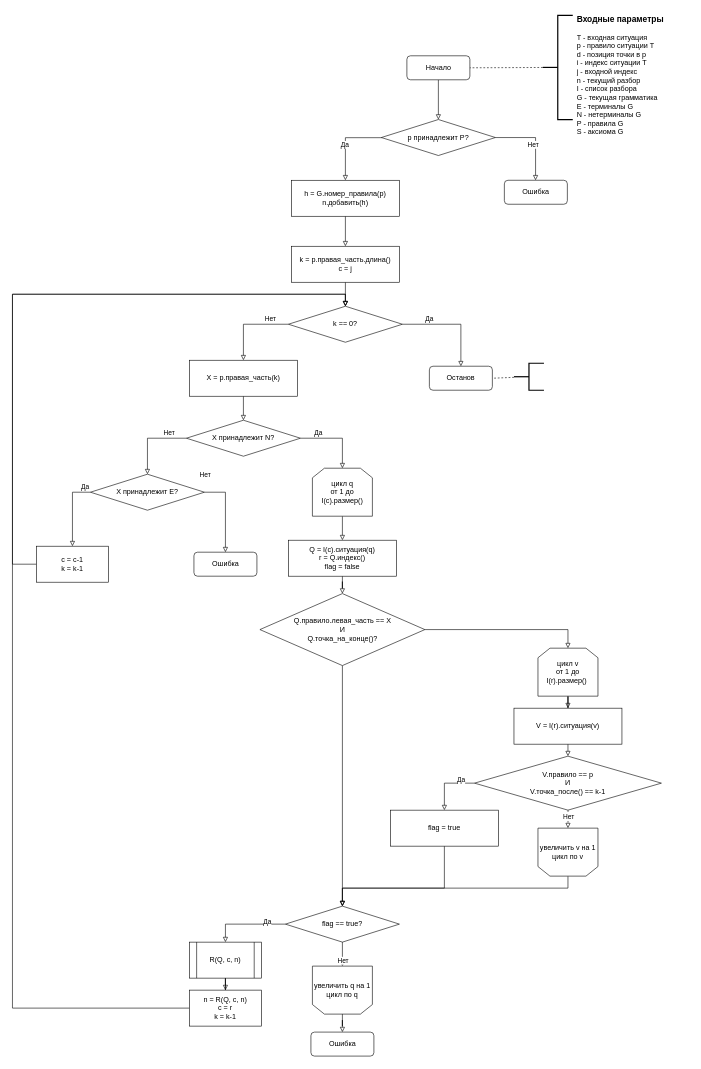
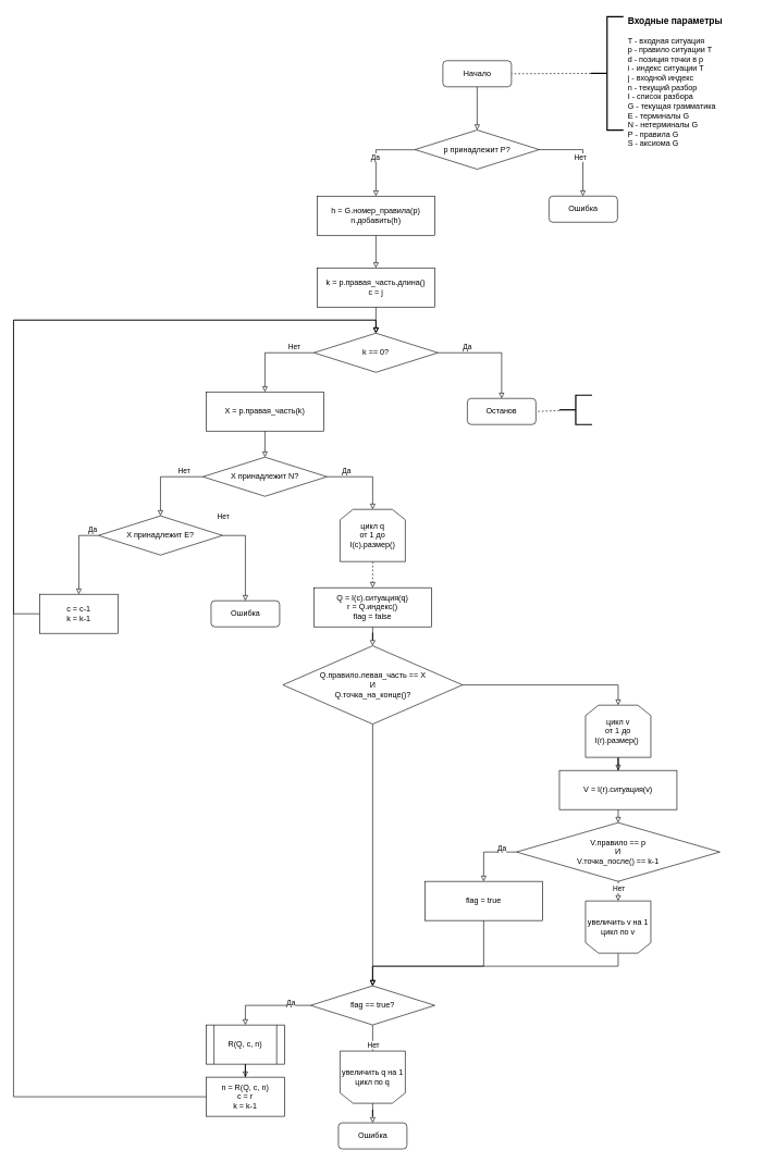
  <mxCell id="0" />
  <mxCell id="1" parent="0" />
  <mxCell id="2" style="edgeStyle=orthogonalEdgeStyle;rounded=0;orthogonalLoop=1;jettySize=auto;html=1;endArrow=block;endFill=0;entryX=0.5;entryY=0;entryDx=0;entryDy=0;" parent="1" source="3" target="11" edge="1"><mxGeometry relative="1" as="geometry"><mxPoint x="730" y="173.75" as="targetPoint" /></mxGeometry></mxCell>
  <mxCell id="3" value="Начало" style="rounded=1;whiteSpace=wrap;html=1;fontSize=12;glass=0;strokeWidth=1;shadow=0;" parent="1" vertex="1"><mxGeometry x="677.5" y="92.5" width="105" height="40" as="geometry" /></mxCell>
  <mxCell id="4" style="edgeStyle=none;rounded=0;orthogonalLoop=1;jettySize=auto;html=1;entryX=1;entryY=0.5;entryDx=0;entryDy=0;endArrow=none;endFill=0;dashed=1;" parent="1" source="5" target="3" edge="1"><mxGeometry relative="1" as="geometry" /></mxCell>
  <mxCell id="5" value="" style="strokeWidth=2;html=1;shape=mxgraph.flowchart.annotation_2;align=left;labelPosition=right;pointerEvents=1;" parent="1" vertex="1"><mxGeometry x="904" y="25" width="50" height="173.75" as="geometry" /></mxCell>
  <mxCell id="6" value="&lt;h3&gt;Входные параметры&lt;/h3&gt;&lt;p&gt;&lt;span style=&quot;text-align: center&quot;&gt;T - входная ситуация&lt;br&gt;р - правило ситуации Т&lt;br&gt;d - позиция точки в p&lt;br&gt;i - индекс ситуации Т&lt;br&gt;j - входной индекс&lt;br&gt;n - текущий разбор&lt;br&gt;&lt;/span&gt;&lt;span style=&quot;text-align: center&quot;&gt;I - список разбора&amp;nbsp;&lt;/span&gt;&lt;span style=&quot;text-align: center&quot;&gt;&lt;br&gt;&lt;/span&gt;&lt;span style=&quot;text-align: center&quot;&gt;G - текущая грамматика&lt;/span&gt;&lt;span style=&quot;text-align: center&quot;&gt;&lt;br&gt;E - терминалы G&lt;br&gt;N - нетерминалы G&lt;br&gt;Р - правила G&lt;br&gt;&lt;/span&gt;&lt;span style=&quot;text-align: center&quot;&gt;S - аксиома G&lt;br&gt;&lt;/span&gt;&lt;/p&gt;" style="text;html=1;strokeColor=none;fillColor=none;spacing=5;spacingTop=-20;whiteSpace=wrap;overflow=hidden;rounded=0;" parent="1" vertex="1"><mxGeometry x="956" y="20" width="190" height="230" as="geometry" /></mxCell>
  <mxCell id="7" style="edgeStyle=orthogonalEdgeStyle;rounded=0;orthogonalLoop=1;jettySize=auto;html=1;entryX=0.5;entryY=0;entryDx=0;entryDy=0;endArrow=block;endFill=0;" parent="1" source="11" target="13" edge="1"><mxGeometry relative="1" as="geometry"><Array as="points"><mxPoint x="730" y="229" /><mxPoint x="590" y="229" /></Array></mxGeometry></mxCell>
  <mxCell id="8" value="Да" style="edgeLabel;html=1;align=center;verticalAlign=middle;resizable=0;points=[];" parent="7" vertex="1" connectable="0"><mxGeometry x="0.199" y="-2" relative="1" as="geometry"><mxPoint y="-7.01" as="offset" /></mxGeometry></mxCell>
  <mxCell id="9" style="edgeStyle=orthogonalEdgeStyle;rounded=0;orthogonalLoop=1;jettySize=auto;html=1;endArrow=block;endFill=0;" parent="1" source="11" target="40" edge="1"><mxGeometry relative="1" as="geometry"><Array as="points"><mxPoint x="730" y="229" /><mxPoint x="892" y="229" /></Array></mxGeometry></mxCell>
  <mxCell id="10" value="Нет" style="edgeLabel;html=1;align=center;verticalAlign=middle;resizable=0;points=[];" parent="9" vertex="1" connectable="0"><mxGeometry x="0.257" y="1" relative="1" as="geometry"><mxPoint x="-5.96" y="-7.82" as="offset" /></mxGeometry></mxCell>
  <mxCell id="11" value="р принадлежит Р?" style="rhombus;whiteSpace=wrap;html=1;" parent="1" vertex="1"><mxGeometry x="635" y="198.75" width="190" height="60" as="geometry" /></mxCell>
  <mxCell id="12" style="edgeStyle=orthogonalEdgeStyle;rounded=0;orthogonalLoop=1;jettySize=auto;html=1;entryX=0.5;entryY=0;entryDx=0;entryDy=0;endArrow=block;endFill=0;" parent="1" source="13" target="15" edge="1"><mxGeometry relative="1" as="geometry" /></mxCell>
  <mxCell id="13" value="h = G.номер_правила(р)&lt;br&gt;n.добавить(h)" style="rounded=0;whiteSpace=wrap;html=1;" parent="1" vertex="1"><mxGeometry x="485" y="300" width="180" height="60" as="geometry" /></mxCell>
  <mxCell id="14" style="edgeStyle=orthogonalEdgeStyle;rounded=0;orthogonalLoop=1;jettySize=auto;html=1;endArrow=block;endFill=0;" parent="1" source="15" target="20" edge="1"><mxGeometry relative="1" as="geometry" /></mxCell>
  <mxCell id="15" value="k = p.правая_часть.длина()&lt;br&gt;с = j" style="rounded=0;whiteSpace=wrap;html=1;" parent="1" vertex="1"><mxGeometry x="485" y="410" width="180" height="60" as="geometry" /></mxCell>
  <mxCell id="16" style="edgeStyle=orthogonalEdgeStyle;rounded=0;orthogonalLoop=1;jettySize=auto;html=1;endArrow=block;endFill=0;" parent="1" source="20" target="33" edge="1"><mxGeometry relative="1" as="geometry" /></mxCell>
  <mxCell id="17" value="Да" style="edgeLabel;html=1;align=center;verticalAlign=middle;resizable=0;points=[];" parent="16" vertex="1" connectable="0"><mxGeometry x="-0.577" relative="1" as="geometry"><mxPoint x="9.71" y="-10" as="offset" /></mxGeometry></mxCell>
  <mxCell id="18" style="edgeStyle=orthogonalEdgeStyle;rounded=0;orthogonalLoop=1;jettySize=auto;html=1;endArrow=block;endFill=0;" parent="1" source="20" target="22" edge="1"><mxGeometry relative="1" as="geometry"><Array as="points"><mxPoint x="405" y="540" /></Array></mxGeometry></mxCell>
  <mxCell id="19" value="Нет" style="edgeLabel;html=1;align=center;verticalAlign=middle;resizable=0;points=[];" parent="18" vertex="1" connectable="0"><mxGeometry x="-0.644" relative="1" as="geometry"><mxPoint x="-6.47" y="-10" as="offset" /></mxGeometry></mxCell>
  <mxCell id="20" value="k == 0?" style="rhombus;whiteSpace=wrap;html=1;" parent="1" vertex="1"><mxGeometry x="480" y="510" width="190" height="60" as="geometry" /></mxCell>
  <mxCell id="21" style="edgeStyle=orthogonalEdgeStyle;rounded=0;orthogonalLoop=1;jettySize=auto;html=1;endArrow=block;endFill=0;" parent="1" source="22" target="32" edge="1"><mxGeometry relative="1" as="geometry" /></mxCell>
  <mxCell id="22" value="Х = p.правая_часть(k)" style="rounded=0;whiteSpace=wrap;html=1;" parent="1" vertex="1"><mxGeometry x="315" y="600" width="180" height="60" as="geometry" /></mxCell>
  <mxCell id="23" style="edgeStyle=orthogonalEdgeStyle;rounded=0;orthogonalLoop=1;jettySize=auto;html=1;endArrow=block;endFill=0;" parent="1" source="27" target="67" edge="1"><mxGeometry relative="1" as="geometry"><Array as="points"><mxPoint x="120" y="820" /></Array></mxGeometry></mxCell>
  <mxCell id="24" value="Да" style="edgeLabel;html=1;align=center;verticalAlign=middle;resizable=0;points=[];" parent="23" vertex="1" connectable="0"><mxGeometry x="-0.5" y="23" relative="1" as="geometry"><mxPoint x="-3" y="-10" as="offset" /></mxGeometry></mxCell>
  <mxCell id="25" style="edgeStyle=orthogonalEdgeStyle;rounded=0;orthogonalLoop=1;jettySize=auto;html=1;endArrow=block;endFill=0;" parent="1" source="27" target="68" edge="1"><mxGeometry relative="1" as="geometry"><Array as="points"><mxPoint x="375" y="820" /></Array></mxGeometry></mxCell>
  <mxCell id="26" value="Нет" style="edgeLabel;html=1;align=center;verticalAlign=middle;resizable=0;points=[];" parent="25" vertex="1" connectable="0"><mxGeometry x="-0.481" y="-20" relative="1" as="geometry"><mxPoint x="-14.29" y="-30" as="offset" /></mxGeometry></mxCell>
  <mxCell id="27" value="Х принадлежит Е?" style="rhombus;whiteSpace=wrap;html=1;" parent="1" vertex="1"><mxGeometry x="150" y="790" width="190" height="60" as="geometry" /></mxCell>
  <mxCell id="28" style="edgeStyle=orthogonalEdgeStyle;rounded=0;orthogonalLoop=1;jettySize=auto;html=1;endArrow=block;endFill=0;" parent="1" source="32" target="27" edge="1"><mxGeometry relative="1" as="geometry"><Array as="points"><mxPoint x="245" y="730" /></Array></mxGeometry></mxCell>
  <mxCell id="29" value="Нет" style="edgeLabel;html=1;align=center;verticalAlign=middle;resizable=0;points=[];" parent="28" vertex="1" connectable="0"><mxGeometry x="-0.211" y="-1" relative="1" as="geometry"><mxPoint x="19.41" y="-9" as="offset" /></mxGeometry></mxCell>
  <mxCell id="30" style="edgeStyle=orthogonalEdgeStyle;rounded=0;orthogonalLoop=1;jettySize=auto;html=1;endArrow=block;endFill=0;" parent="1" source="32" target="37" edge="1"><mxGeometry relative="1" as="geometry" /></mxCell>
  <mxCell id="31" value="Да" style="edgeLabel;html=1;align=center;verticalAlign=middle;resizable=0;points=[];" parent="30" vertex="1" connectable="0"><mxGeometry x="-0.635" y="1" relative="1" as="geometry"><mxPoint x="7.65" y="-9" as="offset" /></mxGeometry></mxCell>
  <mxCell id="32" value="Х принадлежит N?" style="rhombus;whiteSpace=wrap;html=1;" parent="1" vertex="1"><mxGeometry x="310" y="700" width="190" height="60" as="geometry" /></mxCell>
  <mxCell id="33" value="Останов" style="rounded=1;whiteSpace=wrap;html=1;fontSize=12;glass=0;strokeWidth=1;shadow=0;" parent="1" vertex="1"><mxGeometry x="715" y="610" width="105" height="40" as="geometry" /></mxCell>
  <mxCell id="34" style="edgeStyle=orthogonalEdgeStyle;rounded=0;orthogonalLoop=1;jettySize=auto;html=1;endArrow=block;endFill=0;" parent="1" source="35" target="43" edge="1"><mxGeometry relative="1" as="geometry" /></mxCell>
  <mxCell id="35" value="Q = I(c).ситуация(q)&lt;br&gt;r = Q.индекс()&lt;br&gt;flag = false" style="rounded=0;whiteSpace=wrap;html=1;" parent="1" vertex="1"><mxGeometry x="480" y="900" width="180" height="60" as="geometry" /></mxCell>
- <mxCell id="36" style="edgeStyle=orthogonalEdgeStyle;rounded=0;orthogonalLoop=1;jettySize=auto;html=1;entryX=0.5;entryY=0;entryDx=0;entryDy=0;endArrow=block;endFill=0;" parent="1" source="37" target="35" edge="1"><mxGeometry relative="1" as="geometry" /></mxCell>
+ <mxCell id="36" style="edgeStyle=orthogonalEdgeStyle;rounded=0;orthogonalLoop=1;jettySize=auto;html=1;entryX=0.5;entryY=0;entryDx=0;entryDy=0;endArrow=block;endFill=0;dashed=1;" parent="1" source="37" target="35" edge="1"><mxGeometry relative="1" as="geometry" /></mxCell>
  <mxCell id="37" value="цикл q&lt;br&gt;от 1 до I(c).размер()" style="shape=loopLimit;whiteSpace=wrap;html=1;" parent="1" vertex="1"><mxGeometry x="520" y="780" width="100" height="80" as="geometry" /></mxCell>
  <mxCell id="38" style="edgeStyle=orthogonalEdgeStyle;rounded=0;orthogonalLoop=1;jettySize=auto;html=1;endArrow=block;endFill=0;entryX=0.5;entryY=0;entryDx=0;entryDy=0;" parent="1" source="39" target="69" edge="1"><mxGeometry relative="1" as="geometry"><mxPoint x="570" y="1750" as="targetPoint" /></mxGeometry></mxCell>
  <mxCell id="39" value="увеличить q на 1&lt;br&gt;цикл по q" style="shape=loopLimit;whiteSpace=wrap;html=1;direction=west;" parent="1" vertex="1"><mxGeometry x="520" y="1610" width="100" height="80" as="geometry" /></mxCell>
  <mxCell id="40" value="Ошибка" style="rounded=1;whiteSpace=wrap;html=1;fontSize=12;glass=0;strokeWidth=1;shadow=0;" parent="1" vertex="1"><mxGeometry x="840" y="300" width="105" height="40" as="geometry" /></mxCell>
  <mxCell id="41" style="edgeStyle=orthogonalEdgeStyle;rounded=0;orthogonalLoop=1;jettySize=auto;html=1;endArrow=block;endFill=0;" parent="1" source="43" target="45" edge="1"><mxGeometry relative="1" as="geometry"><Array as="points"><mxPoint x="946" y="1049" /></Array></mxGeometry></mxCell>
  <mxCell id="42" style="edgeStyle=orthogonalEdgeStyle;rounded=0;orthogonalLoop=1;jettySize=auto;html=1;endArrow=block;endFill=0;" parent="1" source="43" target="61" edge="1"><mxGeometry relative="1" as="geometry" /></mxCell>
  <mxCell id="43" value="Q.правило.левая_часть == Х&lt;br&gt;И&lt;br&gt;Q.точка_на_конце()?" style="rhombus;whiteSpace=wrap;html=1;" parent="1" vertex="1"><mxGeometry x="432.5" y="989" width="275" height="120" as="geometry" /></mxCell>
  <mxCell id="44" style="edgeStyle=orthogonalEdgeStyle;rounded=0;orthogonalLoop=1;jettySize=auto;html=1;endArrow=block;endFill=0;" parent="1" source="45" target="49" edge="1"><mxGeometry relative="1" as="geometry" /></mxCell>
  <mxCell id="45" value="цикл v&lt;br&gt;от 1 до I(r).размер()&amp;nbsp;" style="shape=loopLimit;whiteSpace=wrap;html=1;" parent="1" vertex="1"><mxGeometry x="896" y="1080" width="100" height="80" as="geometry" /></mxCell>
  <mxCell id="46" style="edgeStyle=orthogonalEdgeStyle;rounded=0;orthogonalLoop=1;jettySize=auto;html=1;entryX=0.5;entryY=0;entryDx=0;entryDy=0;endArrow=block;endFill=0;" parent="1" source="47" target="61" edge="1"><mxGeometry relative="1" as="geometry"><Array as="points"><mxPoint x="946" y="1480" /><mxPoint x="570" y="1480" /></Array></mxGeometry></mxCell>
  <mxCell id="47" value="увеличить v на 1&lt;br&gt;цикл по v" style="shape=loopLimit;whiteSpace=wrap;html=1;direction=west;" parent="1" vertex="1"><mxGeometry x="896" y="1380" width="100" height="80" as="geometry" /></mxCell>
  <mxCell id="48" style="edgeStyle=orthogonalEdgeStyle;rounded=0;orthogonalLoop=1;jettySize=auto;html=1;endArrow=block;endFill=0;" parent="1" source="49" target="54" edge="1"><mxGeometry relative="1" as="geometry" /></mxCell>
  <mxCell id="49" value="V = I(r).ситуация(v)" style="rounded=0;whiteSpace=wrap;html=1;" parent="1" vertex="1"><mxGeometry x="856" y="1180" width="180" height="60" as="geometry" /></mxCell>
  <mxCell id="50" style="edgeStyle=orthogonalEdgeStyle;rounded=0;orthogonalLoop=1;jettySize=auto;html=1;endArrow=block;endFill=0;" parent="1" source="54" target="56" edge="1"><mxGeometry relative="1" as="geometry"><Array as="points"><mxPoint x="740" y="1305" /></Array></mxGeometry></mxCell>
  <mxCell id="51" value="Да" style="edgeLabel;html=1;align=center;verticalAlign=middle;resizable=0;points=[];" parent="50" vertex="1" connectable="0"><mxGeometry x="-0.682" y="-2" relative="1" as="geometry"><mxPoint x="-7.66" y="-3.06" as="offset" /></mxGeometry></mxCell>
  <mxCell id="52" style="edgeStyle=orthogonalEdgeStyle;rounded=0;orthogonalLoop=1;jettySize=auto;html=1;endArrow=block;endFill=0;dashed=1;" parent="1" source="54" target="47" edge="1"><mxGeometry relative="1" as="geometry" /></mxCell>
  <mxCell id="53" value="Нет" style="edgeLabel;html=1;align=center;verticalAlign=middle;resizable=0;points=[];" parent="52" vertex="1" connectable="0"><mxGeometry x="-0.296" relative="1" as="geometry"><mxPoint as="offset" /></mxGeometry></mxCell>
  <mxCell id="54" value="V.правило == p&lt;br&gt;И&lt;br&gt;V.точка_после() == k-1" style="rhombus;whiteSpace=wrap;html=1;" parent="1" vertex="1"><mxGeometry x="790.25" y="1260" width="311.5" height="90" as="geometry" /></mxCell>
  <mxCell id="55" style="edgeStyle=orthogonalEdgeStyle;rounded=0;orthogonalLoop=1;jettySize=auto;html=1;entryX=0.5;entryY=0;entryDx=0;entryDy=0;endArrow=block;endFill=0;" parent="1" source="56" target="61" edge="1"><mxGeometry relative="1" as="geometry"><Array as="points"><mxPoint x="740" y="1480" /><mxPoint x="570" y="1480" /></Array></mxGeometry></mxCell>
  <mxCell id="56" value="flag = true" style="rounded=0;whiteSpace=wrap;html=1;" parent="1" vertex="1"><mxGeometry x="650" y="1350" width="180" height="60" as="geometry" /></mxCell>
  <mxCell id="57" style="edgeStyle=orthogonalEdgeStyle;rounded=0;orthogonalLoop=1;jettySize=auto;html=1;endArrow=block;endFill=0;" parent="1" source="61" target="63" edge="1"><mxGeometry relative="1" as="geometry"><Array as="points"><mxPoint x="375" y="1540" /></Array></mxGeometry></mxCell>
  <mxCell id="58" value="Да" style="edgeLabel;html=1;align=center;verticalAlign=middle;resizable=0;points=[];" parent="57" vertex="1" connectable="0"><mxGeometry x="-0.524" y="-5" relative="1" as="geometry"><mxPoint as="offset" /></mxGeometry></mxCell>
  <mxCell id="59" style="edgeStyle=orthogonalEdgeStyle;rounded=0;orthogonalLoop=1;jettySize=auto;html=1;endArrow=block;endFill=0;" parent="1" source="61" target="39" edge="1"><mxGeometry relative="1" as="geometry" /></mxCell>
  <mxCell id="60" value="Нет" style="edgeLabel;html=1;align=center;verticalAlign=middle;resizable=0;points=[];" parent="59" vertex="1" connectable="0"><mxGeometry x="0.312" y="4" relative="1" as="geometry"><mxPoint x="-4" y="4.29" as="offset" /></mxGeometry></mxCell>
  <mxCell id="61" value="flag == true?" style="rhombus;whiteSpace=wrap;html=1;" parent="1" vertex="1"><mxGeometry x="475" y="1510" width="190" height="60" as="geometry" /></mxCell>
  <mxCell id="62" style="edgeStyle=orthogonalEdgeStyle;rounded=0;orthogonalLoop=1;jettySize=auto;html=1;entryX=0.5;entryY=0;entryDx=0;entryDy=0;endArrow=block;endFill=0;" parent="1" source="63" target="65" edge="1"><mxGeometry relative="1" as="geometry" /></mxCell>
  <mxCell id="63" value="R(Q, c, n)" style="shape=process;whiteSpace=wrap;html=1;backgroundOutline=1;" parent="1" vertex="1"><mxGeometry x="315" y="1570" width="120" height="60" as="geometry" /></mxCell>
  <mxCell id="64" style="edgeStyle=orthogonalEdgeStyle;rounded=0;orthogonalLoop=1;jettySize=auto;html=1;entryX=0.5;entryY=0;entryDx=0;entryDy=0;endArrow=block;endFill=0;exitX=0;exitY=0.5;exitDx=0;exitDy=0;" parent="1" source="65" target="20" edge="1"><mxGeometry relative="1" as="geometry"><Array as="points"><mxPoint x="20" y="1680" /><mxPoint x="20" y="490" /><mxPoint x="575" y="490" /></Array></mxGeometry></mxCell>
  <mxCell id="65" value="n = R(Q, c, n)&lt;br&gt;c = r&lt;br&gt;k = k-1" style="rounded=0;whiteSpace=wrap;html=1;" parent="1" vertex="1"><mxGeometry x="315" y="1650" width="120" height="60" as="geometry" /></mxCell>
  <mxCell id="66" style="edgeStyle=orthogonalEdgeStyle;rounded=0;orthogonalLoop=1;jettySize=auto;html=1;entryX=0.5;entryY=0;entryDx=0;entryDy=0;endArrow=block;endFill=0;" parent="1" source="67" target="20" edge="1"><mxGeometry relative="1" as="geometry"><Array as="points"><mxPoint x="20" y="940" /><mxPoint x="20" y="490" /><mxPoint x="575" y="490" /></Array></mxGeometry></mxCell>
  <mxCell id="67" value="c = c-1&lt;br&gt;k = k-1" style="rounded=0;whiteSpace=wrap;html=1;" parent="1" vertex="1"><mxGeometry x="60" y="910" width="120" height="60" as="geometry" /></mxCell>
  <mxCell id="68" value="Ошибка" style="rounded=1;whiteSpace=wrap;html=1;fontSize=12;glass=0;strokeWidth=1;shadow=0;" parent="1" vertex="1"><mxGeometry x="322.5" y="920" width="105" height="40" as="geometry" /></mxCell>
  <mxCell id="69" value="Ошибка" style="rounded=1;whiteSpace=wrap;html=1;fontSize=12;glass=0;strokeWidth=1;shadow=0;" parent="1" vertex="1"><mxGeometry x="517.5" y="1720" width="105" height="40" as="geometry" /></mxCell>
  <mxCell id="70" value="" style="strokeWidth=2;html=1;shape=mxgraph.flowchart.annotation_2;align=left;labelPosition=right;pointerEvents=1;" parent="1" vertex="1"><mxGeometry x="856" y="605" width="50" height="45" as="geometry" /></mxCell>
  <mxCell id="71" style="edgeStyle=none;rounded=0;orthogonalLoop=1;jettySize=auto;html=1;entryX=1;entryY=0.5;entryDx=0;entryDy=0;endArrow=none;endFill=0;dashed=1;" parent="1" source="70" target="33" edge="1"><mxGeometry relative="1" as="geometry"><mxPoint x="840" y="632.5" as="targetPoint" /></mxGeometry></mxCell>
